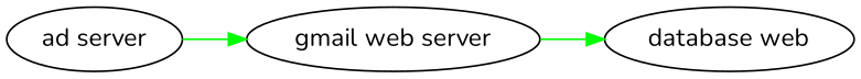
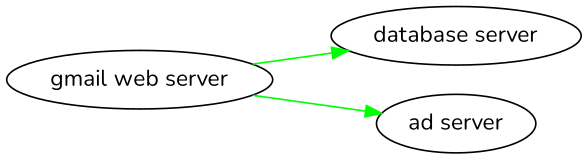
  digraph {
    fontname=Nunito
    rankdir=LR
    node [fontname=Nunito]
    edge [color=green fontname=Nunito]
    "gmail web server"
-   "database server" [label="database web"]
+   "database server"
    "ad server"
    "gmail web server" -> "database server"
-   "ad server" -> "gmail web server"
+   "gmail web server" -> "ad server"
  }
